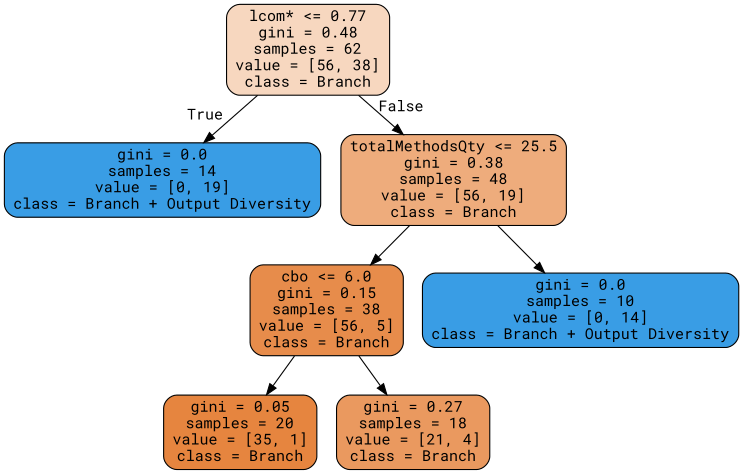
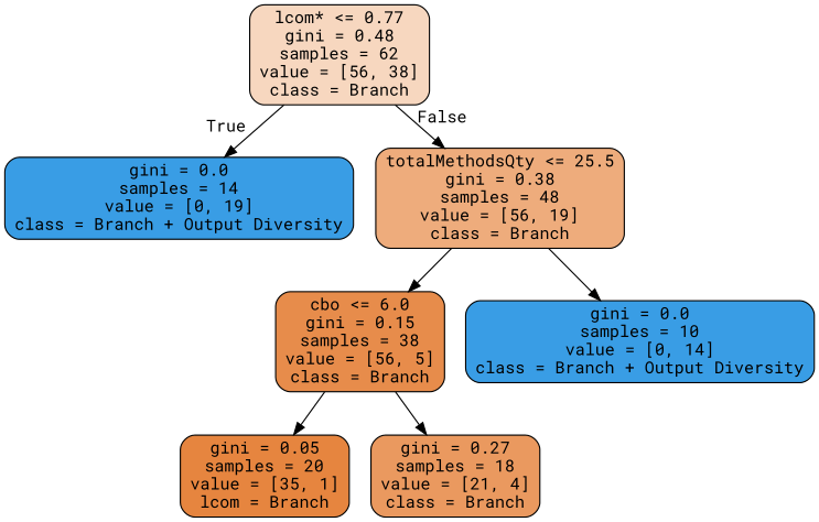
  digraph {
    fontname="Roboto Mono"
    node [color=black fillcolor="#399de5" fontname="Roboto Mono" shape=box style="filled, rounded"]
    edge [fontname="Roboto Mono"]
    n1 [fillcolor="#f7d7bf" label="lcom* <= 0.77\ngini = 0.48\nsamples = 62\nvalue = [56, 38]\nclass = Branch"]
    n2 [label="gini = 0.0\nsamples = 14\nvalue = [0, 19]\nclass = Branch + Output Diversity"]
    n3 [fillcolor="#eeac7c" label="totalMethodsQty <= 25.5\ngini = 0.38\nsamples = 48\nvalue = [56, 19]\nclass = Branch"]
    n4 [fillcolor="#e78c4b" label="cbo <= 6.0\ngini = 0.15\nsamples = 38\nvalue = [56, 5]\nclass = Branch"]
    n5 [label="gini = 0.0\nsamples = 10\nvalue = [0, 14]\nclass = Branch + Output Diversity"]
-   n6 [fillcolor="#e6853f" label="gini = 0.05\nsamples = 20\nvalue = [35, 1]\nclass = Branch"]
+   n6 [fillcolor="#e6853f" label="gini = 0.05\nsamples = 20\nvalue = [35, 1]\nlcom = Branch"]
    n7 [fillcolor="#ea995f" label="gini = 0.27\nsamples = 18\nvalue = [21, 4]\nclass = Branch"]
    n1 -> n2 [headlabel=True labelangle=45 labeldistance=2.5]
    n1 -> n3 [headlabel=False labelangle=-45 labeldistance=2.5]
    n3 -> n4
    n3 -> n5
    n4 -> n6
    n4 -> n7
  }
